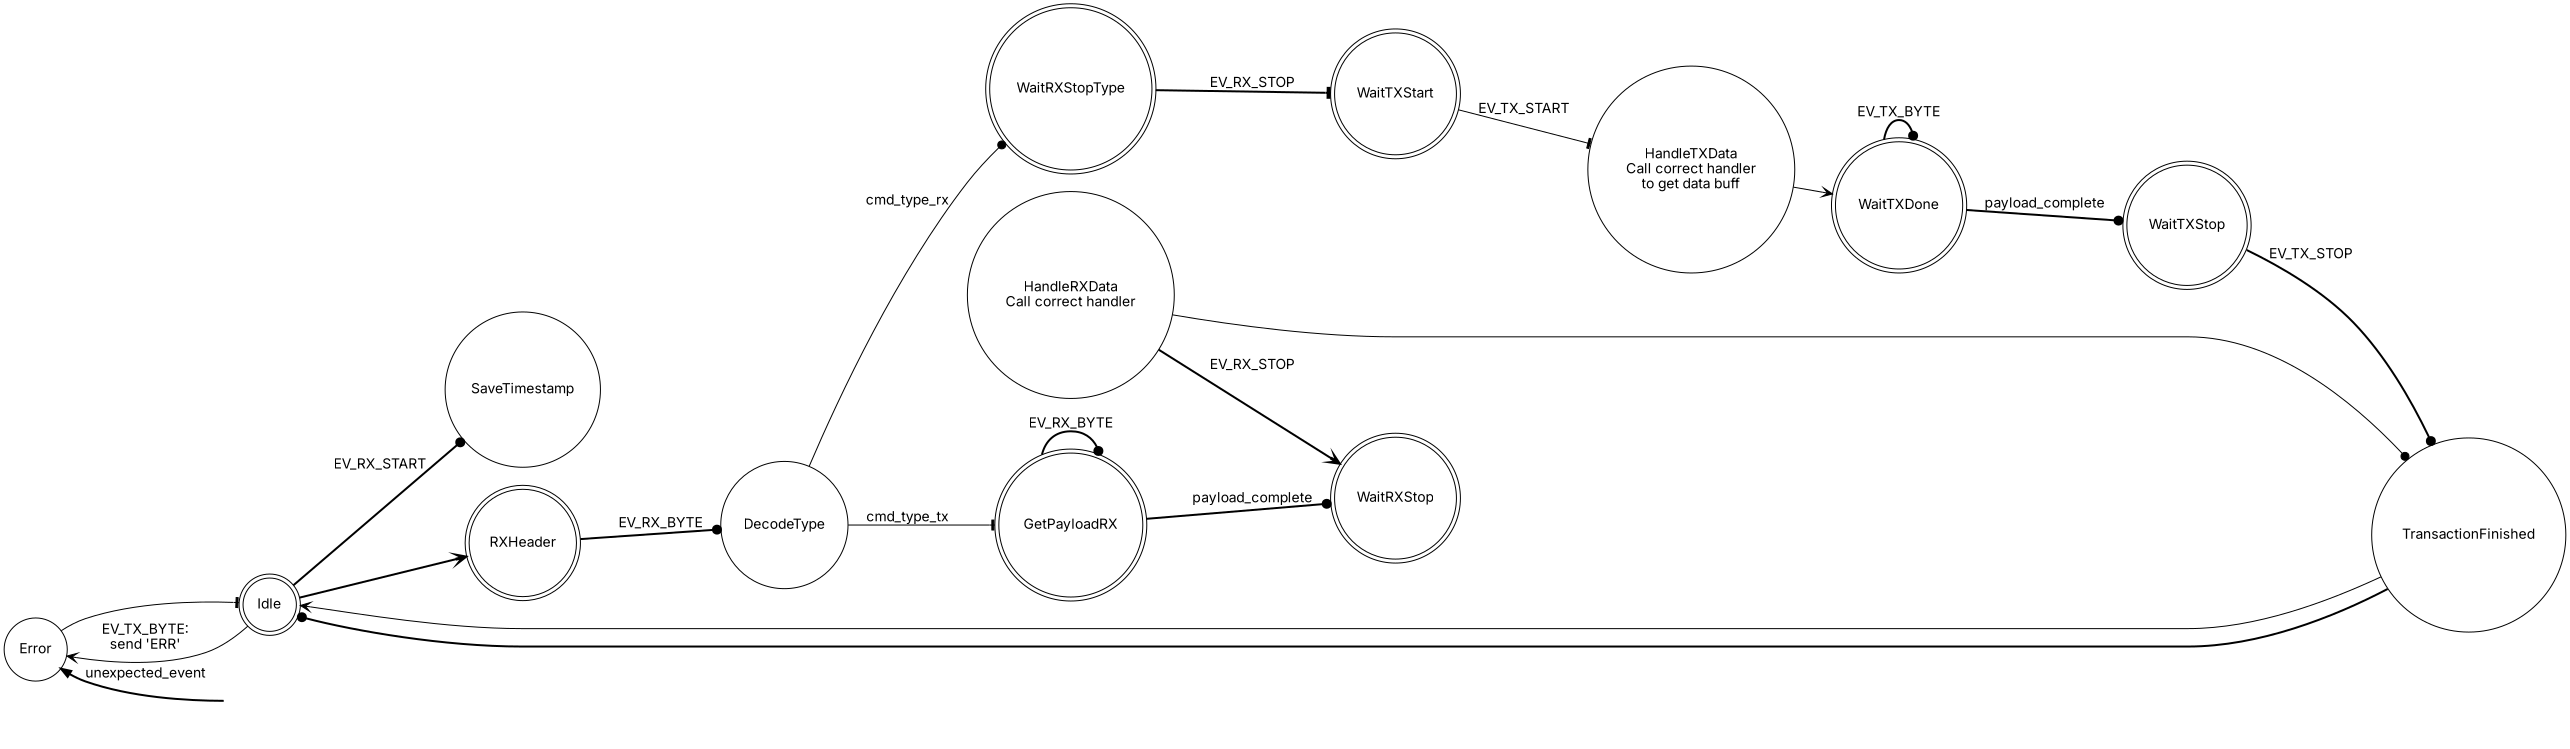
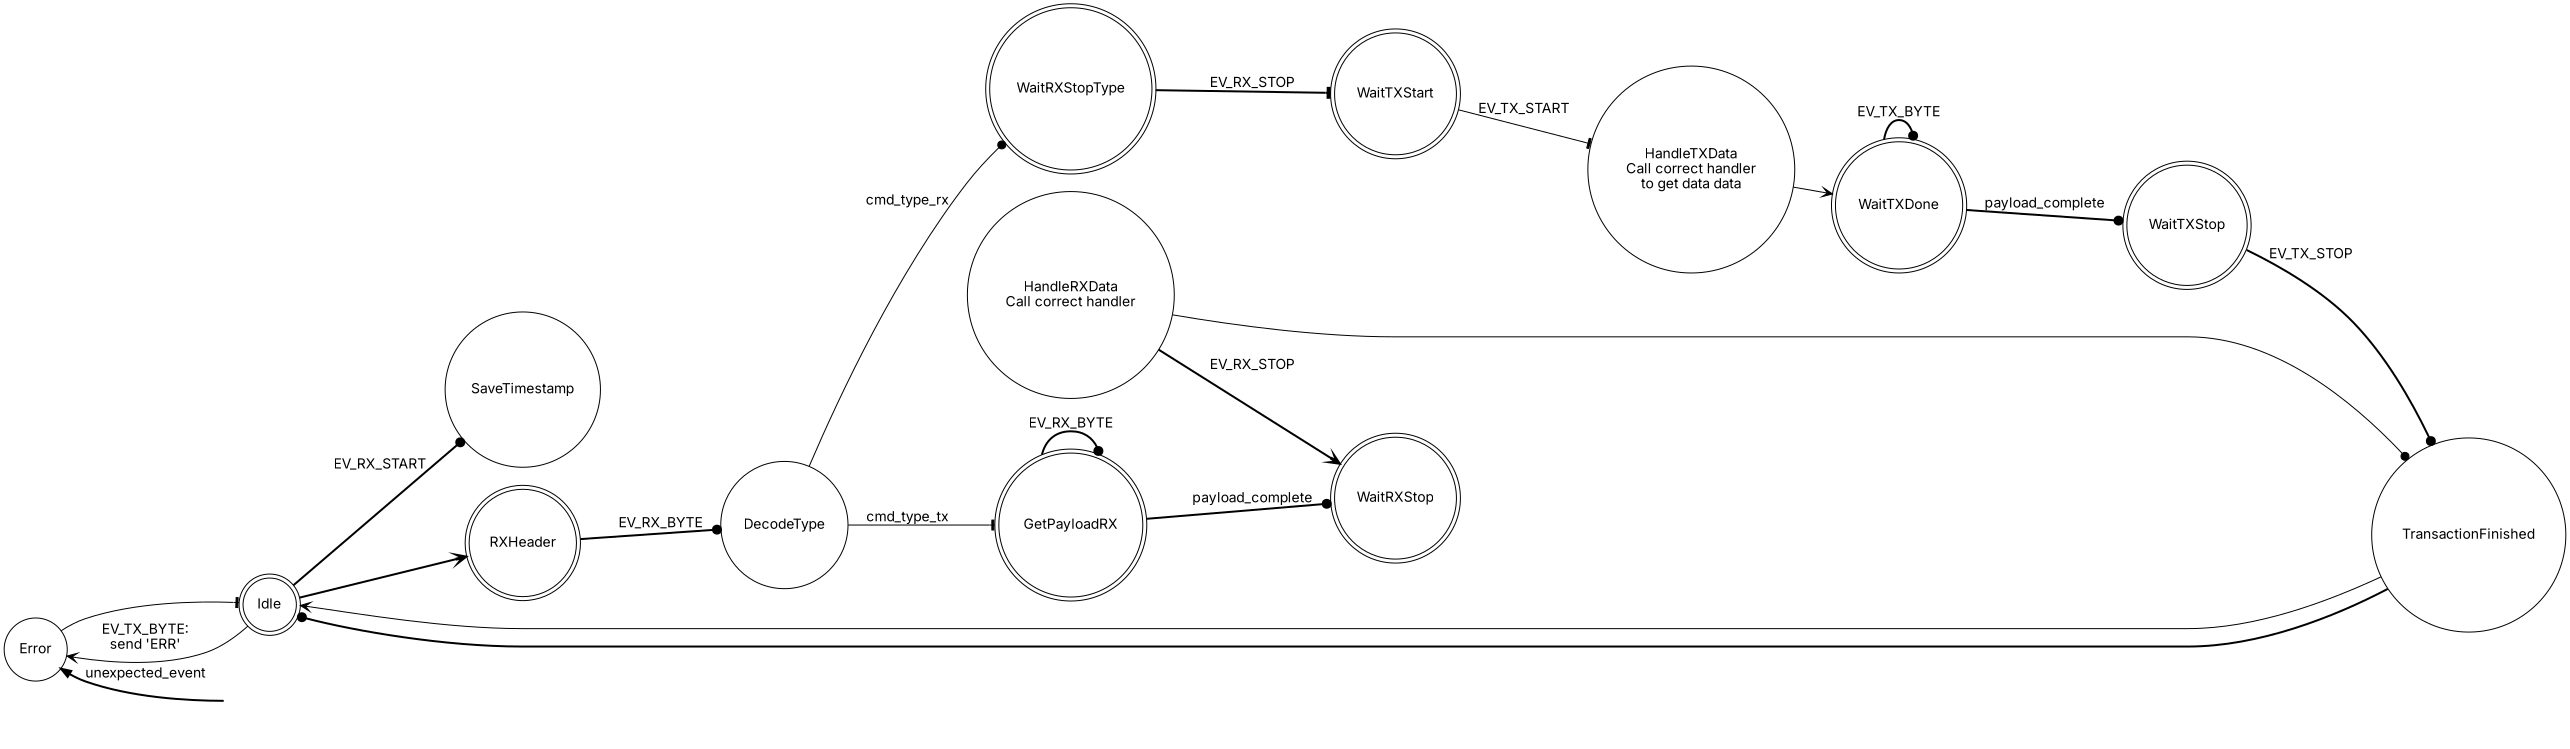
  digraph {
    fontname=Inter
    rankdir=LR
    node [fontname=Inter shape=doublecircle]
    edge [arrowhead=dot fontname=Inter style=bold]
    Error [shape=circle]
    Idle
    SaveTimestamp [shape=circle]
    RXHeader
    Invisible [shape=circle style=invisible]
    DecodeType [shape=circle]
    GetPayloadRX
    WaitRXStopType
    WaitRXStop
    n10 [label="HandleRXData\nCall correct handler" shape=circle]
    TransactionFinished [shape=circle]
    WaitTXStart
-   n13 [label="HandleTXData\nCall correct handler\nto get data buff" shape=circle]
+   n13 [label="HandleTXData\nCall correct handler\nto get data data" shape=circle]
    WaitTXDone
    WaitTXStop
    Error -> Idle [arrowhead=tee style=solid]
    Error -> Invisible [dir=back label=unexpected_event arrowhead=""]
    Idle -> Error [arrowhead=vee label="EV_TX_BYTE:\nsend 'ERR'" style=solid]
    Idle -> SaveTimestamp [label=EV_RX_START]
    Idle -> RXHeader [arrowhead=vee]
    RXHeader -> DecodeType [label=EV_RX_BYTE]
    DecodeType -> GetPayloadRX [arrowhead=tee label=cmd_type_tx style=solid]
    DecodeType -> WaitRXStopType [label=cmd_type_rx style=solid]
    GetPayloadRX -> GetPayloadRX [label=EV_RX_BYTE]
    GetPayloadRX -> WaitRXStop [label=payload_complete]
    WaitRXStopType -> WaitTXStart [arrowhead=tee label=EV_RX_STOP]
    n10 -> WaitRXStop [arrowhead=vee label=EV_RX_STOP]
    n10 -> TransactionFinished [style=solid]
    TransactionFinished -> Idle
    TransactionFinished -> Idle [arrowhead=vee style=solid]
    WaitTXStart -> n13 [arrowhead=tee label=EV_TX_START style=solid]
    n13 -> WaitTXDone [arrowhead=vee style=solid]
    WaitTXDone -> WaitTXDone [label=EV_TX_BYTE]
    WaitTXDone -> WaitTXStop [label=payload_complete]
    WaitTXStop -> TransactionFinished [label=EV_TX_STOP]
  }
